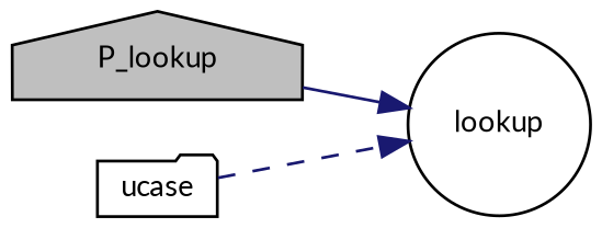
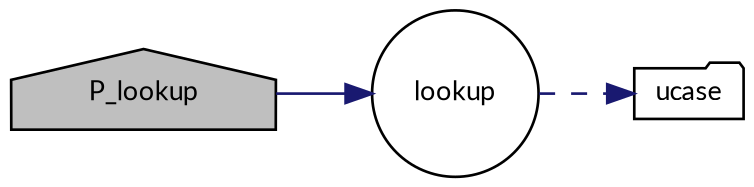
  digraph {
    fontname=Lato
    rankdir=LR
    node [color=black fillcolor=white fontname=Lato fontsize=10 style=filled]
    edge [color=midnightblue fontname=Lato fontsize=10 labelfontname=Helvetica labelfontsize=10]
    n1 [fillcolor=grey75 fontcolor=black height=0.2 label=P_lookup shape=house width=0.4]
    n2 [height=0.2 label=lookup shape=circle width=0.4]
    n3 [height=0.2 label=ucase shape=folder width=0.4]
    n1 -> n2 [style=solid]
-   n3 -> n2 [style=dashed]
+   n2 -> n3 [style=dashed]
  }
